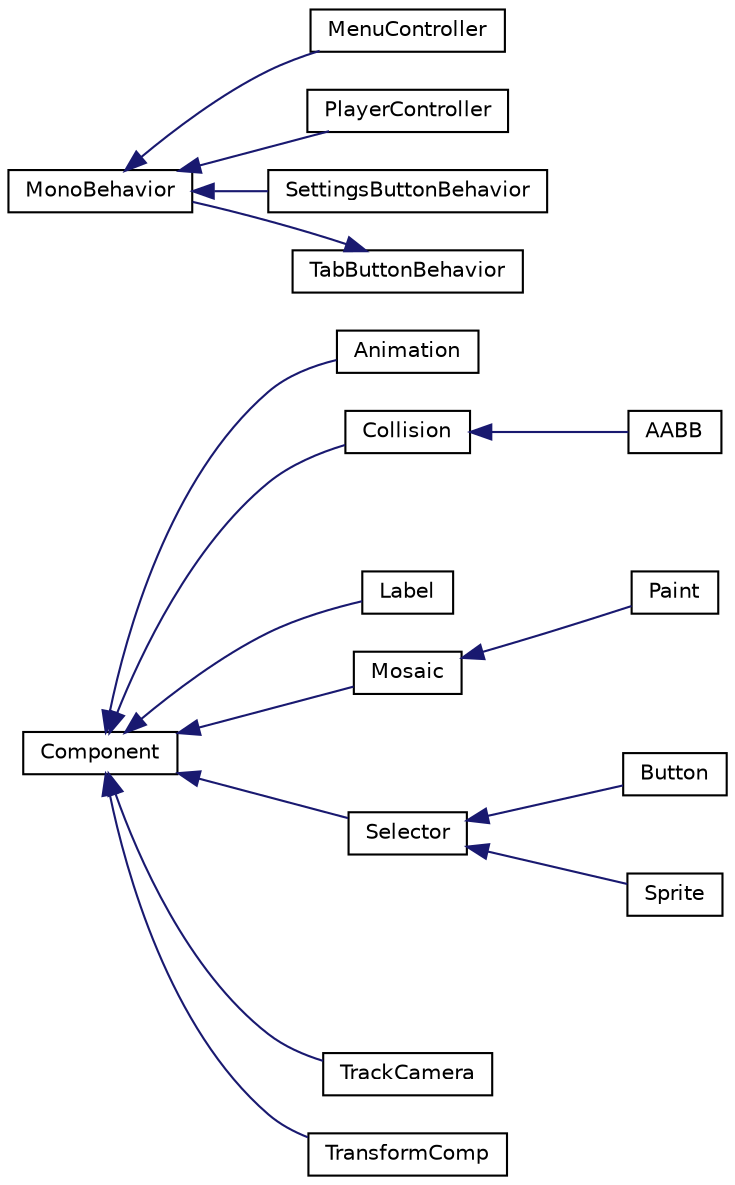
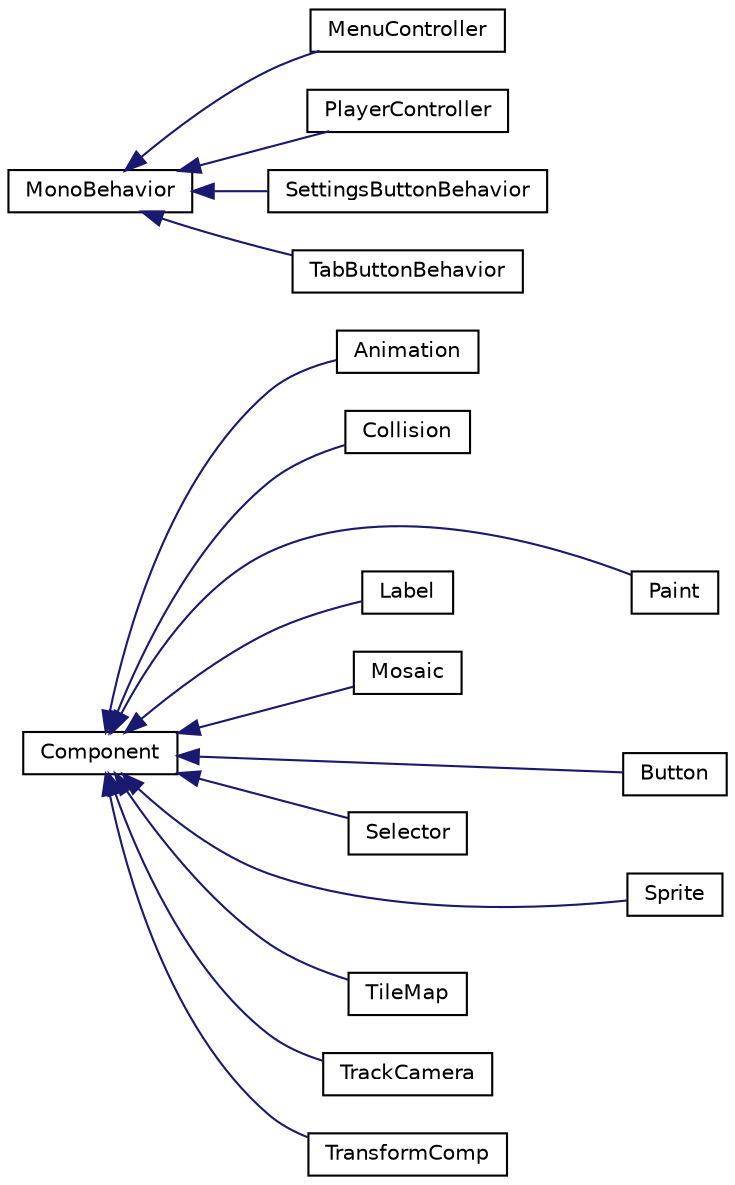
  digraph {
    rankdir=LR
    node [color=black fillcolor=white fontname=Helvetica fontsize=10 shape=record style=filled]
    edge [color=midnightblue dir=back fontname=Helvetica fontsize=10 labelfontname=Helvetica labelfontsize=10 style=solid]
    n1 [height=0.2 label=Component width=0.4]
    n2 [height=0.2 label=Animation width=0.4]
    n3 [height=0.2 label=Button width=0.4]
    n4 [height=0.2 label=Collision width=0.4]
    n5 [height=0.2 label=Label width=0.4]
    n6 [height=0.2 label=Mosaic width=0.4]
    n7 [height=0.2 label=Paint width=0.4]
    n8 [height=0.2 label=Selector width=0.4]
    n9 [height=0.2 label=Sprite width=0.4]
+   n10 [height=0.2 label=TileMap width=0.4]
    n11 [height=0.2 label=TrackCamera width=0.4]
    n12 [height=0.2 label=TransformComp width=0.4]
-   n13 [height=0.2 label=AABB width=0.4]
    n14 [height=0.2 label=MonoBehavior width=0.4]
    n15 [height=0.2 label=MenuController width=0.4]
    n16 [height=0.2 label=PlayerController width=0.4]
    n17 [height=0.2 label=SettingsButtonBehavior width=0.4]
    n18 [height=0.2 label=TabButtonBehavior width=0.4]
    n1 -> n2
-   n8 -> n3
+   n1 -> n3
    n1 -> n4
    n1 -> n5
    n1 -> n6
-   n6 -> n7
+   n1 -> n7
    n1 -> n8
-   n8 -> n9
+   n1 -> n9
+   n1 -> n10
    n1 -> n11
    n1 -> n12
-   n4 -> n13
    n14 -> n15
    n14 -> n16
    n14 -> n17
-   n18 -> n14
+   n14 -> n18
  }
